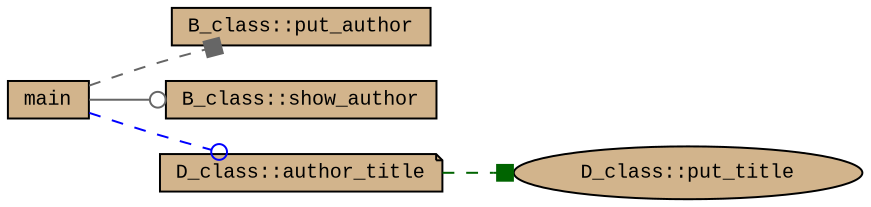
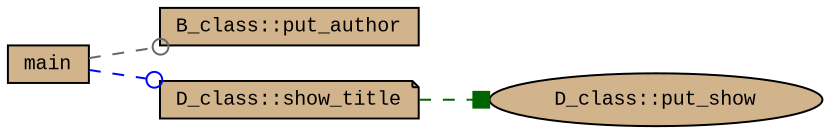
  digraph {
    fontname="Liberation Mono"
    rankdir=LR
    node [color=black fillcolor=tan fontname="Liberation Mono" fontsize=10 shape=box style=filled]
    edge [arrowhead=box color=gray40 fontname="Liberation Mono" fontsize=10 labelfontname=Helvetica labelfontsize=10 style=dashed]
    n1 [fontcolor=black height=0.2 label=main width=0.4]
    n2 [height=0.2 label="B_class::put_author" width=0.4]
-   n3 [height=0.2 label="B_class::show_author" width=0.4]
-   n4 [height=0.2 label="D_class::author_title" shape=note width=0.4]
-   n5 [height=0.2 label="D_class::put_title" shape=ellipse width=0.4]
-   n1 -> n2
-   n1 -> n3 [arrowhead=odot style=solid]
+   n4 [height=0.2 label="D_class::show_title" shape=note width=0.4]
+   n5 [height=0.2 label="D_class::put_show" shape=ellipse width=0.4]
+   n1 -> n2 [arrowhead=odot]
    n1 -> n4 [arrowhead=odot color=blue]
    n4 -> n5 [color=darkgreen]
  }
